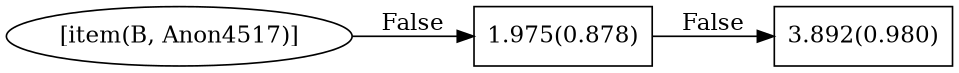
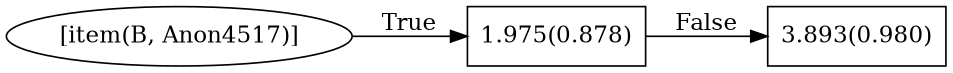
  digraph {
    fontname="DejaVu Serif"
    rankdir=LR
    node [fontname="DejaVu Serif" shape=box]
    edge [fontname="DejaVu Serif"]
    n1 [label="[item(B, Anon4517)]" shape=""]
    n2 [label="1.975(0.878)"]
-   n3 [label="3.892(0.980)"]
-   n1 -> n2 [label=False]
+   n3 [label="3.893(0.980)"]
+   n1 -> n2 [label=True]
    n2 -> n3 [label=False]
  }
